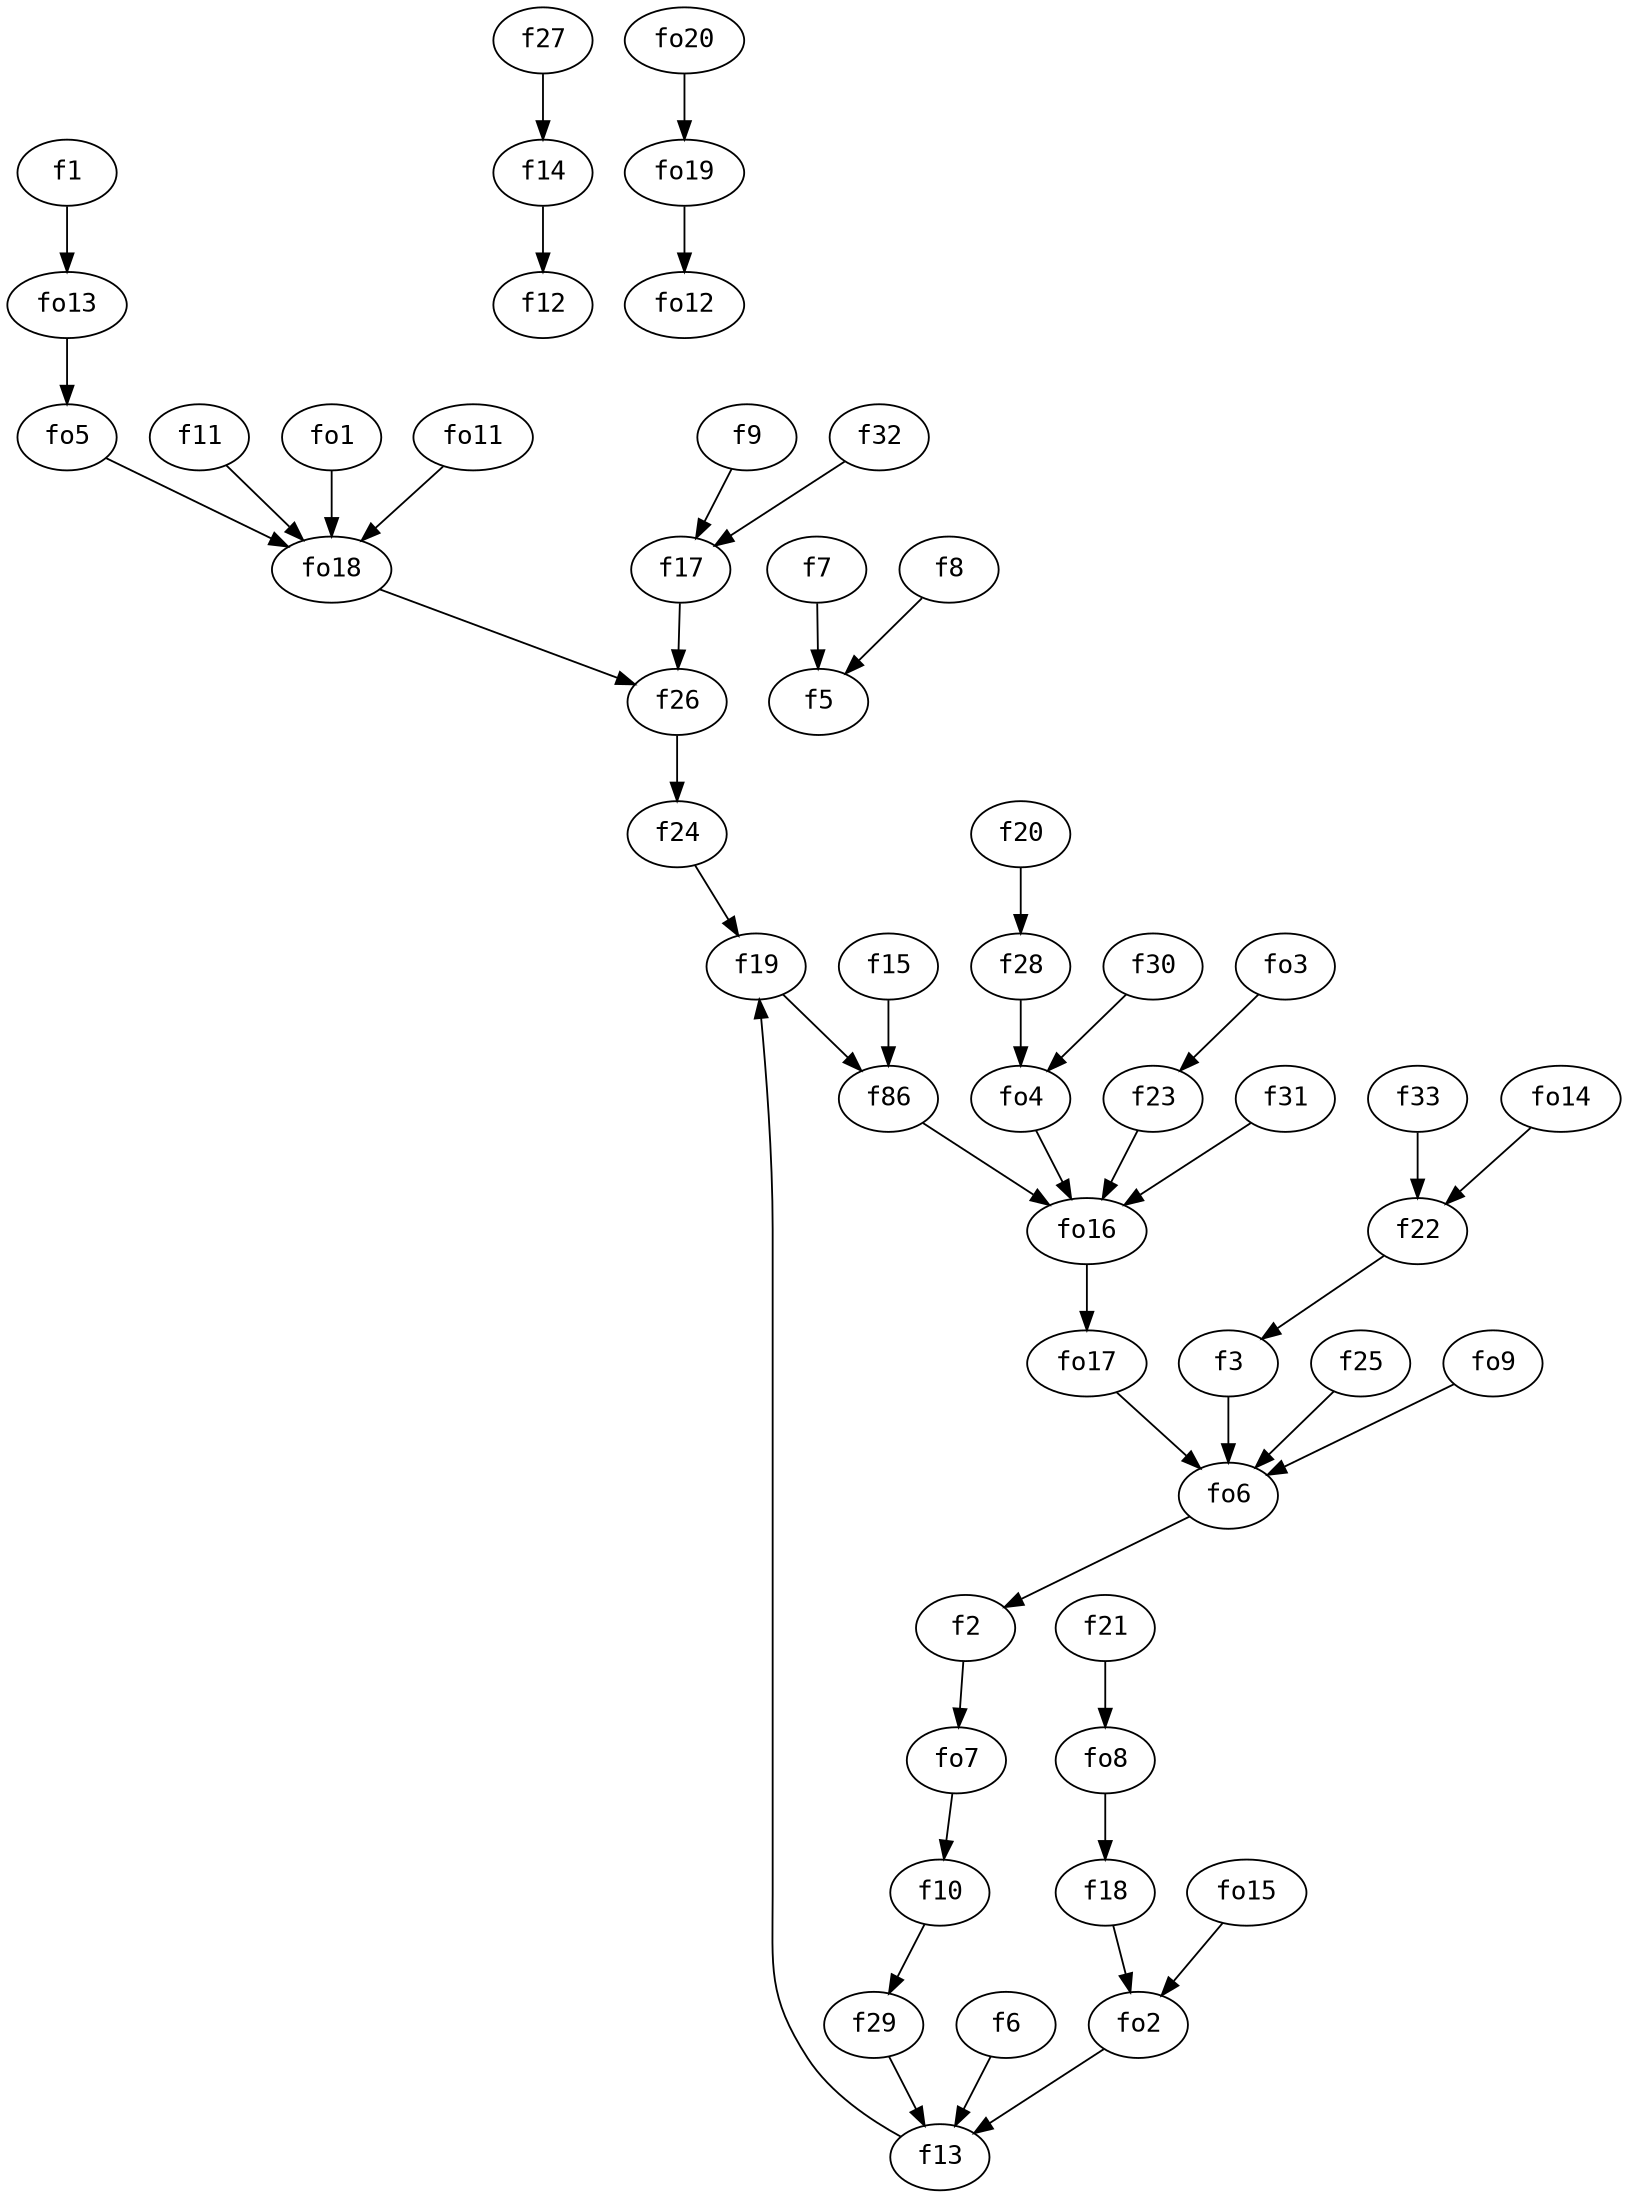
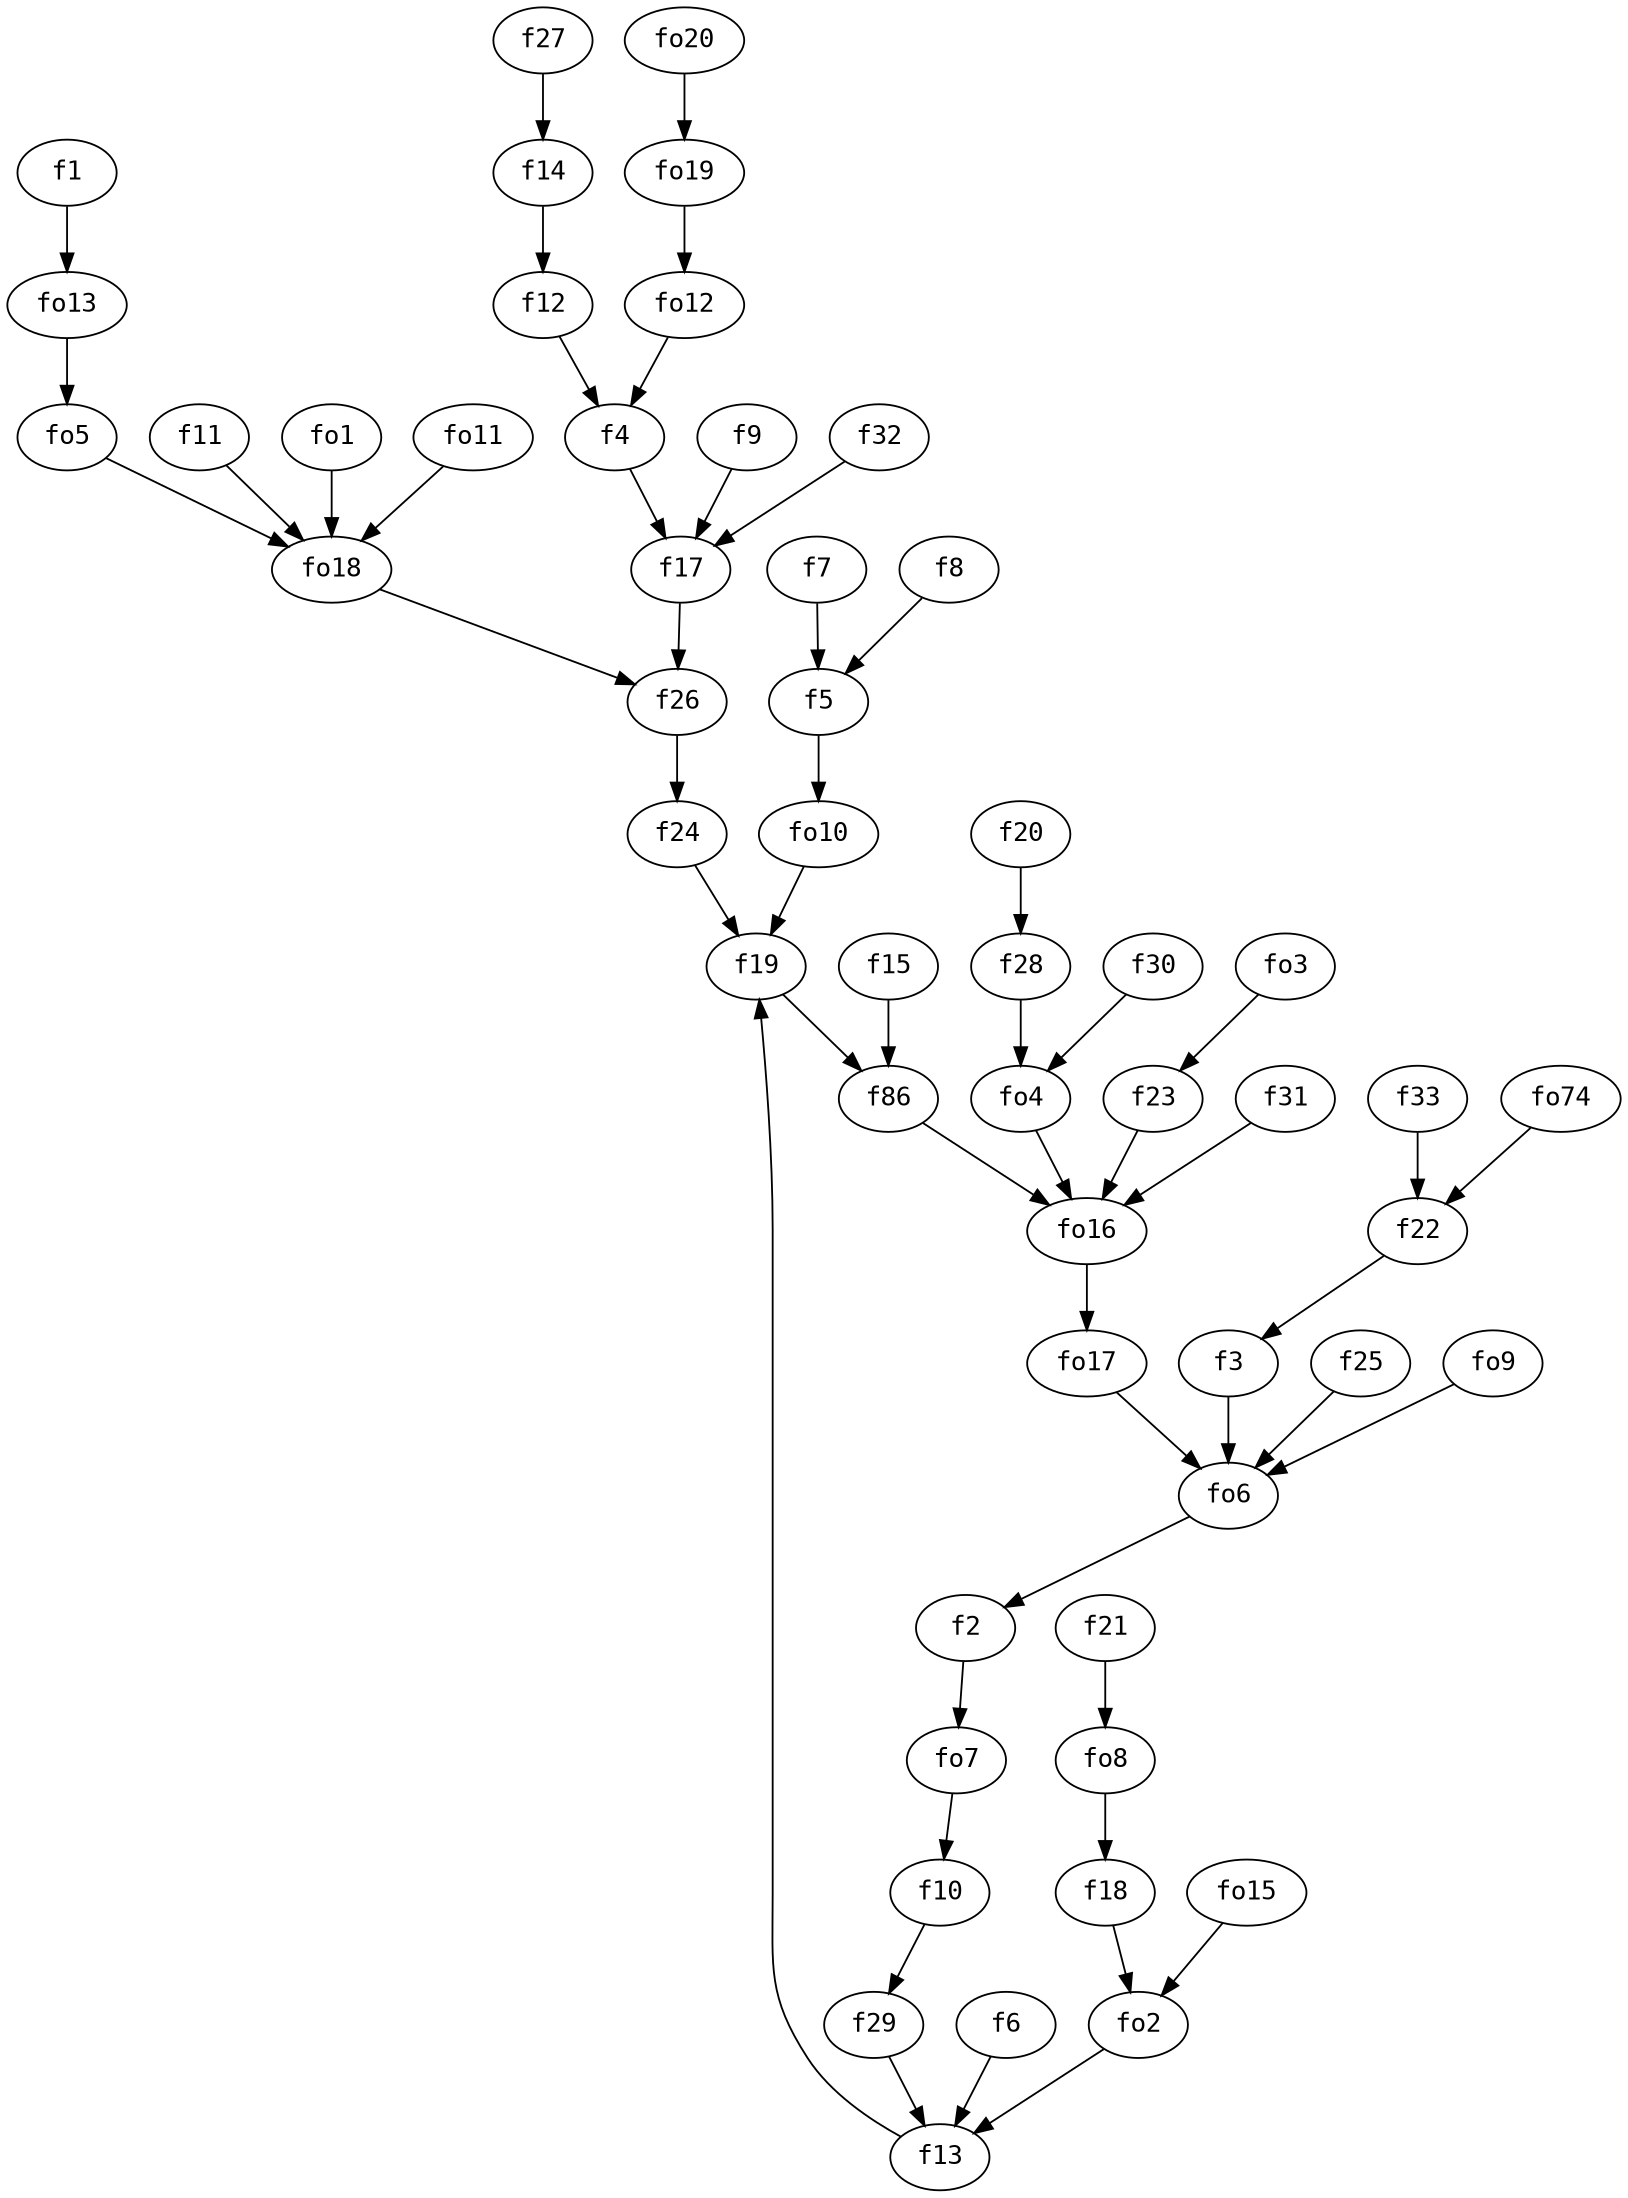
  strict digraph {
    fontname="DejaVu Sans Mono"
    node [fontname="DejaVu Sans Mono"]
    edge [fontname="DejaVu Sans Mono" weight=2]
    f1
    fo13
    fo5
    f2
    fo7
    f10
    f3
    fo6
+   f4
    f17
    f26
    f5
+   fo10
    f19
    f6
    f13
    f7
    f8
    f9
    f29
    f11
    fo18
    f12
    n24 [label=f86]
    f14
    f15
    fo16
    fo17
    f24
    f18
    fo2
    f20
    f28
    fo4
    f21
    fo8
    f22
    f23
    f25
    f27
    f30
    f31
    f32
    f33
    fo1
    fo3
    fo9
    fo11
    fo12
-   fo14
+   fo14 [label=fo74]
    fo15
    fo19
    fo20
    f1 -> fo13
    fo13 -> fo5
    fo5 -> fo18
    f2 -> fo7
    fo7 -> f10
    f10 -> f29
    f3 -> fo6
    fo6 -> f2
+   f4 -> f17
    f17 -> f26
    f26 -> f24
+   f5 -> fo10
+   fo10 -> f19
    f19 -> n24
    f6 -> f13
    f13 -> f19
    f7 -> f5
    f8 -> f5
    f9 -> f17
    f29 -> f13
    f11 -> fo18
    fo18 -> f26
+   f12 -> f4
    n24 -> fo16
    f14 -> f12
    f15 -> n24
    fo16 -> fo17
    fo17 -> fo6
    f24 -> f19
    f18 -> fo2
    fo2 -> f13
    f20 -> f28
    f28 -> fo4
    fo4 -> fo16
    f21 -> fo8
    fo8 -> f18
    f22 -> f3
    f23 -> fo16
    f25 -> fo6
    f27 -> f14
    f30 -> fo4
    f31 -> fo16
    f32 -> f17
    f33 -> f22
    fo1 -> fo18
    fo3 -> f23
    fo9 -> fo6
    fo11 -> fo18
+   fo12 -> f4
    fo14 -> f22
    fo15 -> fo2
    fo19 -> fo12
    fo20 -> fo19
  }
